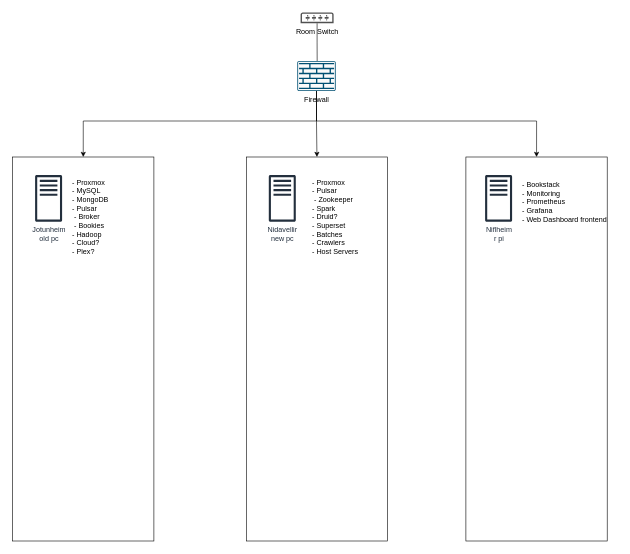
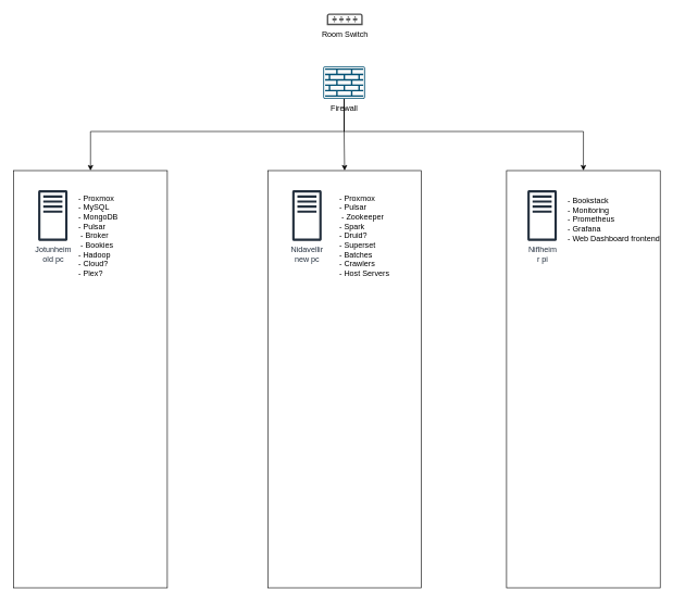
  <mxCell id="0" />
  <mxCell id="1" parent="0" />
  <mxCell id="2" value="" style="rounded=0;whiteSpace=wrap;html=1;" parent="1" vertex="1"><mxGeometry x="776" y="261" width="235.5" height="640" as="geometry" /></mxCell>
  <mxCell id="3" value="" style="rounded=0;whiteSpace=wrap;html=1;" parent="1" vertex="1"><mxGeometry x="410" y="261" width="235.5" height="640" as="geometry" /></mxCell>
  <mxCell id="4" value="" style="rounded=0;whiteSpace=wrap;html=1;" parent="1" vertex="1"><mxGeometry x="20.5" y="261" width="235.5" height="640" as="geometry" /></mxCell>
- <mxCell id="5" style="edgeStyle=orthogonalEdgeStyle;rounded=0;orthogonalLoop=1;jettySize=auto;html=1;entryX=0.518;entryY=0.168;entryDx=0;entryDy=0;entryPerimeter=0;endArrow=none;endFill=0;" parent="1" source="6" target="10" edge="1"><mxGeometry relative="1" as="geometry" /></mxCell>
  <mxCell id="6" value="Room Switch" style="sketch=0;pointerEvents=1;shadow=0;dashed=0;html=1;strokeColor=none;fillColor=#505050;labelPosition=center;verticalLabelPosition=bottom;verticalAlign=top;outlineConnect=0;align=center;shape=mxgraph.office.devices.switch;" parent="1" vertex="1"><mxGeometry x="500.5" y="20" width="55" height="18" as="geometry" /></mxCell>
  <mxCell id="7" style="edgeStyle=orthogonalEdgeStyle;rounded=0;orthogonalLoop=1;jettySize=auto;html=1;entryX=0.5;entryY=0;entryDx=0;entryDy=0;" parent="1" source="10" target="4" edge="1"><mxGeometry relative="1" as="geometry"><Array as="points"><mxPoint x="527" y="201" /><mxPoint x="138" y="201" /></Array></mxGeometry></mxCell>
  <mxCell id="8" style="edgeStyle=orthogonalEdgeStyle;rounded=0;orthogonalLoop=1;jettySize=auto;html=1;entryX=0.5;entryY=0;entryDx=0;entryDy=0;" parent="1" source="10" target="2" edge="1"><mxGeometry relative="1" as="geometry"><Array as="points"><mxPoint x="527" y="201" /><mxPoint x="894" y="201" /></Array></mxGeometry></mxCell>
  <mxCell id="9" style="edgeStyle=orthogonalEdgeStyle;rounded=0;orthogonalLoop=1;jettySize=auto;html=1;entryX=0.5;entryY=0;entryDx=0;entryDy=0;" parent="1" source="10" target="3" edge="1"><mxGeometry relative="1" as="geometry" /></mxCell>
  <mxCell id="10" value="Firewall" style="sketch=0;points=[[0.015,0.015,0],[0.985,0.015,0],[0.985,0.985,0],[0.015,0.985,0],[0.25,0,0],[0.5,0,0],[0.75,0,0],[1,0.25,0],[1,0.5,0],[1,0.75,0],[0.75,1,0],[0.5,1,0],[0.25,1,0],[0,0.75,0],[0,0.5,0],[0,0.25,0]];verticalLabelPosition=bottom;html=1;verticalAlign=top;aspect=fixed;align=center;pointerEvents=1;shape=mxgraph.cisco19.rect;prIcon=firewall;fillColor=#FAFAFA;strokeColor=#005073;" parent="1" vertex="1"><mxGeometry x="495" y="101" width="64" height="50" as="geometry" /></mxCell>
  <mxCell id="11" value="Nidavellir&lt;br&gt;new pc" style="sketch=0;outlineConnect=0;fontColor=#232F3E;gradientColor=none;fillColor=#232F3D;strokeColor=none;dashed=0;verticalLabelPosition=bottom;verticalAlign=top;align=center;html=1;fontSize=12;fontStyle=0;aspect=fixed;pointerEvents=1;shape=mxgraph.aws4.traditional_server;" parent="1" vertex="1"><mxGeometry x="447.5" y="291" width="45" height="78" as="geometry" /></mxCell>
  <mxCell id="12" value="Jotunheim&lt;br&gt;old pc" style="sketch=0;outlineConnect=0;fontColor=#232F3E;gradientColor=none;fillColor=#232F3D;strokeColor=none;dashed=0;verticalLabelPosition=bottom;verticalAlign=top;align=center;html=1;fontSize=12;fontStyle=0;aspect=fixed;pointerEvents=1;shape=mxgraph.aws4.traditional_server;" parent="1" vertex="1"><mxGeometry x="58" y="291" width="45" height="78" as="geometry" /></mxCell>
  <mxCell id="13" value="Niflheim&lt;br&gt;r pi" style="sketch=0;outlineConnect=0;fontColor=#232F3E;gradientColor=none;fillColor=#232F3D;strokeColor=none;dashed=0;verticalLabelPosition=bottom;verticalAlign=top;align=center;html=1;fontSize=12;fontStyle=0;aspect=fixed;pointerEvents=1;shape=mxgraph.aws4.traditional_server;" parent="1" vertex="1"><mxGeometry x="808" y="291" width="45" height="78" as="geometry" /></mxCell>
  <mxCell id="14" value="- Bookstack&lt;br style=&quot;border-color: var(--border-color);&quot;&gt;- Monitoring&lt;br style=&quot;border-color: var(--border-color);&quot;&gt; - Prometheus&lt;br style=&quot;border-color: var(--border-color);&quot;&gt;&lt;span style=&quot;border-color: var(--border-color);&quot;&gt; &lt;/span&gt;- Grafana&lt;br style=&quot;border-color: var(--border-color);&quot;&gt;- Web Dashboard frontend" style="text;html=1;align=left;verticalAlign=middle;resizable=0;points=[];autosize=1;strokeColor=none;fillColor=none;" parent="1" vertex="1"><mxGeometry x="868" y="291" width="160" height="90" as="geometry" /></mxCell>
  <mxCell id="15" value="- Proxmox&lt;br&gt;- MySQL&lt;br&gt;- MongoDB&lt;br&gt;- Pulsar&lt;br&gt;&lt;span style=&quot;white-space: pre;&quot;&gt; &lt;/span&gt;- Broker&lt;br&gt;&lt;span style=&quot;white-space: pre;&quot;&gt; &lt;/span&gt;- Bookies&lt;br&gt;- Hadoop&lt;br&gt;- Cloud?&lt;br&gt;- Plex?" style="text;html=1;align=left;verticalAlign=middle;resizable=0;points=[];autosize=1;strokeColor=none;fillColor=none;" parent="1" vertex="1"><mxGeometry x="118" y="291" width="100" height="140" as="geometry" /></mxCell>
  <mxCell id="16" value="- Proxmox&lt;br&gt;- Pulsar&lt;br&gt;&lt;span style=&quot;white-space: pre;&quot;&gt; &lt;/span&gt;- Zookeeper&lt;br&gt;- Spark&lt;br&gt;- Druid?&lt;br&gt;- Superset&lt;br&gt;- Batches&lt;br&gt;- Crawlers&lt;br&gt;- Host Servers" style="text;html=1;align=left;verticalAlign=middle;resizable=0;points=[];autosize=1;strokeColor=none;fillColor=none;" parent="1" vertex="1"><mxGeometry x="518" y="291" width="110" height="140" as="geometry" /></mxCell>
